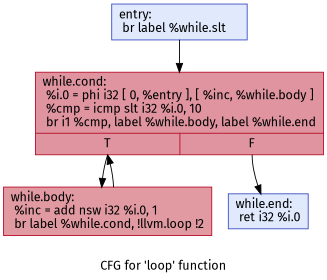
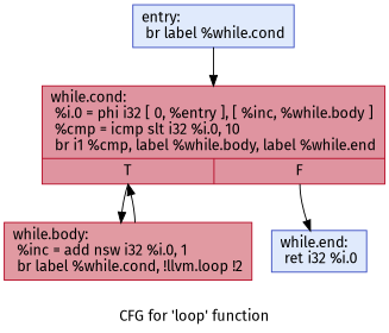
  digraph {
    label="CFG for 'loop' function"
    fontname="Fira Sans"
    node [color="#3d50c3ff" fillcolor="#b9d0f970" shape=record style=filled fontname="Fira Sans"]
    edge [fontname="Fira Sans"]
-   n1 [label="{entry:\l  br label %while.slt\l}"]
+   n1 [label="{entry:\l  br label %while.cond\l}"]
    n2 [color="#b70d28ff" fillcolor="#b70d2870" label="{while.cond:                                       \l  %i.0 = phi i32 [ 0, %entry ], [ %inc, %while.body ]\l  %cmp = icmp slt i32 %i.0, 10\l  br i1 %cmp, label %while.body, label %while.end\l|{<s0>T|<s1>F}}"]
    n3 [color="#b70d28ff" fillcolor="#bb1b2c70" label="{while.body:                                       \l  %inc = add nsw i32 %i.0, 1\l  br label %while.cond, !llvm.loop !2\l}"]
    n4 [label="{while.end:                                        \l  ret i32 %i.0\l}"]
    n1 -> n2
    n2 -> n3 [tailport=s0]
    n2 -> n4 [tailport=s1]
    n3 -> n2
  }
